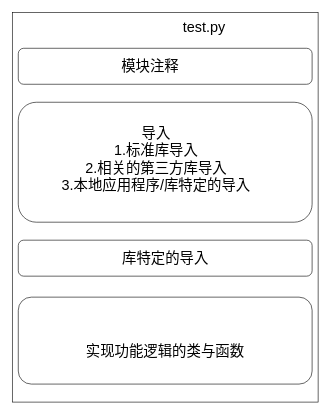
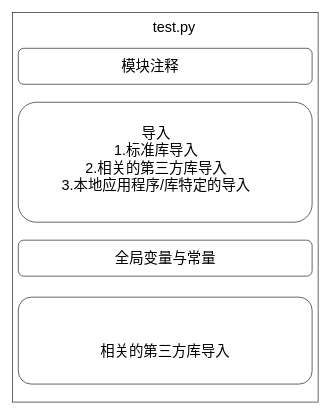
  <mxCell id="0" />
  <mxCell id="1" parent="0" />
  <mxCell id="2" value="" style="rounded=0;whiteSpace=wrap;html=1;" vertex="1" parent="1"><mxGeometry x="20" y="20" width="510" height="650" as="geometry" /></mxCell>
- <mxCell id="3" value="&lt;font style=&quot;font-size: 24px;&quot;&gt;test.py&lt;/font&gt;" style="text;html=1;align=center;verticalAlign=middle;whiteSpace=wrap;rounded=0;" vertex="1" parent="1"><mxGeometry x="310" y="30" width="60" height="30" as="geometry" /></mxCell>
+ <mxCell id="3" value="&lt;font style=&quot;font-size: 24px;&quot;&gt;test.py&lt;/font&gt;" style="text;html=1;align=center;verticalAlign=middle;whiteSpace=wrap;rounded=0;" vertex="1" parent="1"><mxGeometry x="260" y="30" width="60" height="30" as="geometry" /></mxCell>
  <mxCell id="4" value="" style="rounded=1;whiteSpace=wrap;html=1;" vertex="1" parent="1"><mxGeometry x="30" y="80" width="490" height="60" as="geometry" /></mxCell>
  <mxCell id="5" value="&lt;span style=&quot;font-size: 24px;&quot;&gt;模块注释&lt;/span&gt;" style="text;html=1;align=center;verticalAlign=middle;whiteSpace=wrap;rounded=0;" vertex="1" parent="1"><mxGeometry x="190" y="95" width="120" height="30" as="geometry" /></mxCell>
  <mxCell id="6" value="" style="rounded=1;whiteSpace=wrap;html=1;" vertex="1" parent="1"><mxGeometry x="30" y="170" width="490" height="200" as="geometry" /></mxCell>
  <mxCell id="7" value="&lt;span style=&quot;font-size: 24px;&quot;&gt;导入&lt;/span&gt;&lt;div&gt;&lt;span style=&quot;font-size: 24px;&quot;&gt;1.标准库导入&lt;/span&gt;&lt;/div&gt;&lt;div&gt;&lt;span style=&quot;font-size: 24px;&quot;&gt;2.相关的第三方库导入&lt;/span&gt;&lt;/div&gt;&lt;div&gt;&lt;span style=&quot;font-size: 24px;&quot;&gt;3.本地应用程序/库特定的导入&lt;/span&gt;&lt;/div&gt;" style="text;html=1;align=center;verticalAlign=middle;whiteSpace=wrap;rounded=0;" vertex="1" parent="1"><mxGeometry x="60" y="250" width="400" height="30" as="geometry" /></mxCell>
  <mxCell id="8" value="" style="rounded=1;whiteSpace=wrap;html=1;" vertex="1" parent="1"><mxGeometry x="30" y="400" width="490" height="60" as="geometry" /></mxCell>
- <mxCell id="9" value="&lt;span style=&quot;font-size: 24px;&quot;&gt;库特定的导入&lt;/span&gt;" style="text;html=1;align=center;verticalAlign=middle;whiteSpace=wrap;rounded=0;" vertex="1" parent="1"><mxGeometry x="177.5" y="415" width="195" height="30" as="geometry" /></mxCell>
+ <mxCell id="9" value="&lt;span style=&quot;font-size: 24px;&quot;&gt;全局变量与常量&lt;/span&gt;" style="text;html=1;align=center;verticalAlign=middle;whiteSpace=wrap;rounded=0;" vertex="1" parent="1"><mxGeometry x="177.5" y="415" width="195" height="30" as="geometry" /></mxCell>
  <mxCell id="10" value="" style="rounded=1;whiteSpace=wrap;html=1;" vertex="1" parent="1"><mxGeometry x="30" y="495" width="490" height="145" as="geometry" /></mxCell>
- <mxCell id="11" value="&lt;span style=&quot;font-size: 24px;&quot;&gt;实现功能逻辑的类与函数&lt;/span&gt;" style="text;html=1;align=center;verticalAlign=middle;whiteSpace=wrap;rounded=0;" vertex="1" parent="1"><mxGeometry x="100" y="570" width="350" height="30" as="geometry" /></mxCell>
+ <mxCell id="11" value="&lt;span style=&quot;font-size: 24px;&quot;&gt;相关的第三方库导入&lt;/span&gt;" style="text;html=1;align=center;verticalAlign=middle;whiteSpace=wrap;rounded=0;" vertex="1" parent="1"><mxGeometry x="100" y="570" width="350" height="30" as="geometry" /></mxCell>
